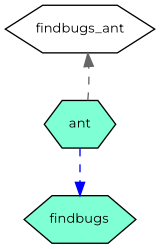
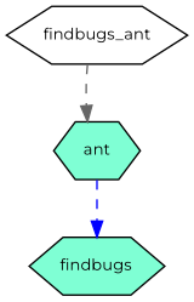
  digraph {
    fontname=Montserrat
    node [fillcolor=aquamarine fontname=Montserrat fontsize=10.0 shape=hexagon style=filled]
    edge [fontname=Montserrat style=dashed]
    findbugs_ant [fillcolor=white]
    ant
    findbugs
-   ant -> findbugs_ant [color=gray40]
+   findbugs_ant -> ant [color=gray40]
    ant -> findbugs [color=blue]
  }
